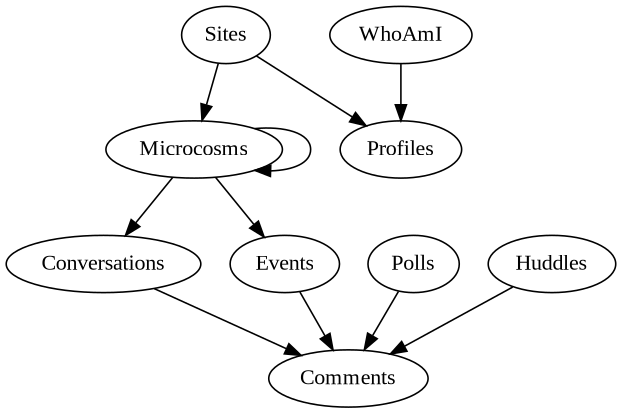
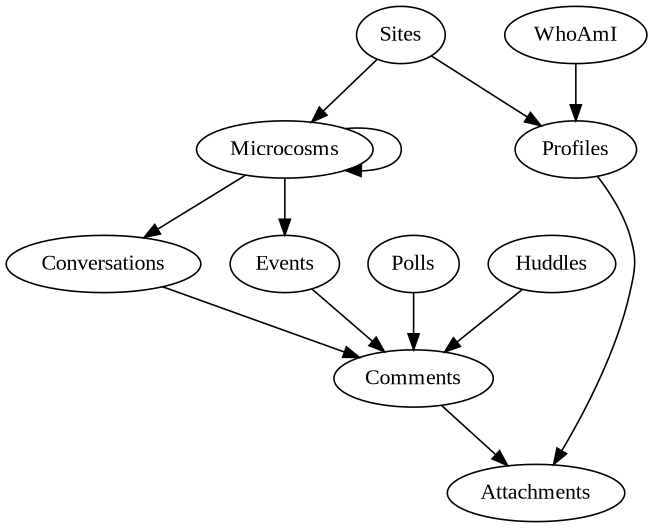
  digraph {
    fontname="Liberation Serif"
    node [fontname="Liberation Serif"]
    edge [fontname="Liberation Serif"]
    Sites
    Microcosms
    Profiles
    Conversations
    Events
+   Attachments
    WhoAmI
    Comments
    Polls
    Huddles
    Sites -> Microcosms
    Sites -> Profiles
    Microcosms -> Microcosms
    Microcosms -> Conversations
    Microcosms -> Events
+   Profiles -> Attachments
    Conversations -> Comments
    Events -> Comments
    WhoAmI -> Profiles
+   Comments -> Attachments
    Polls -> Comments
    Huddles -> Comments
  }
